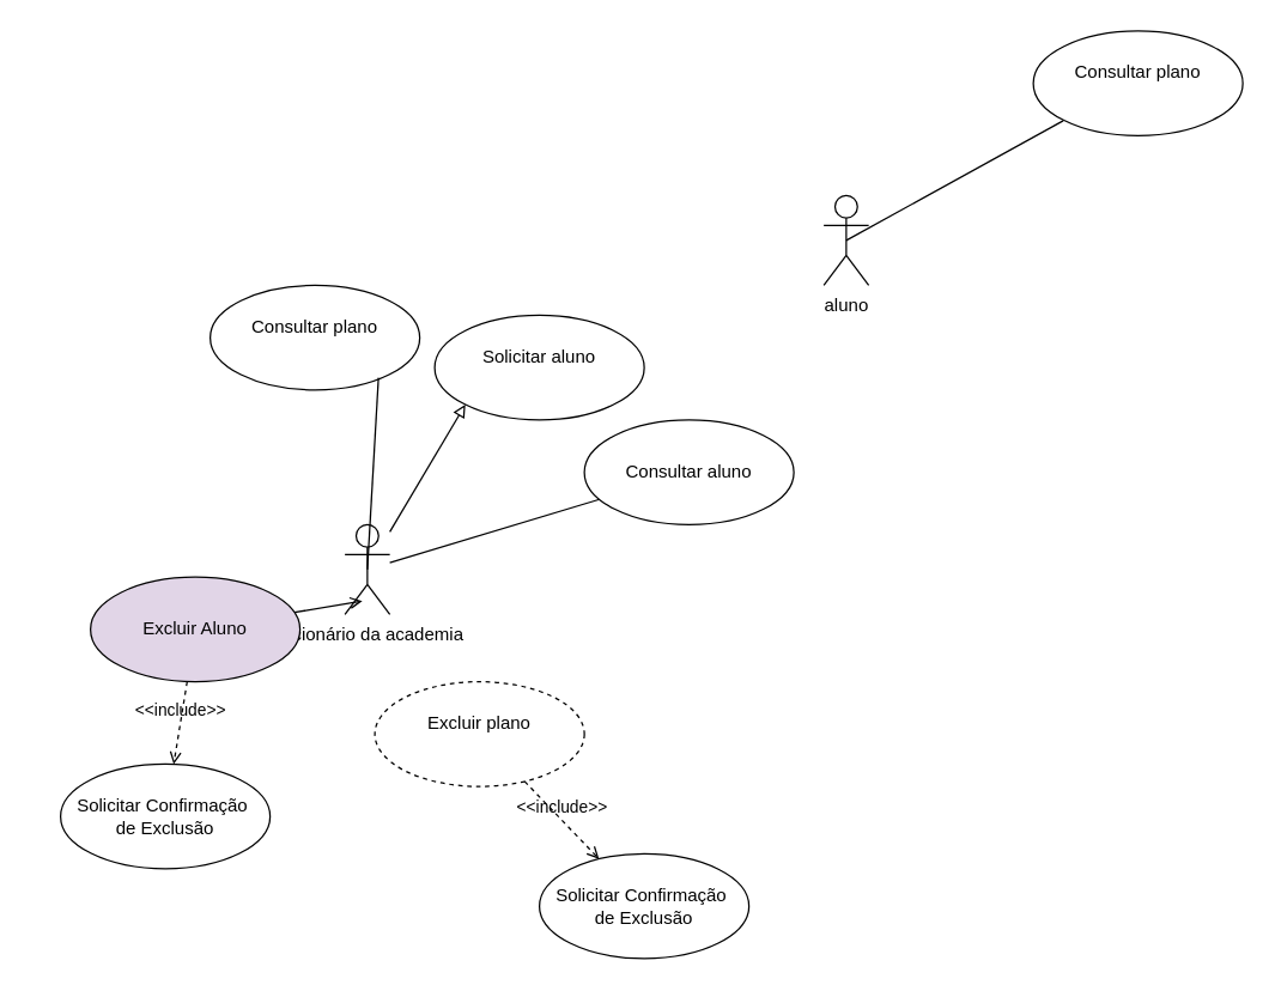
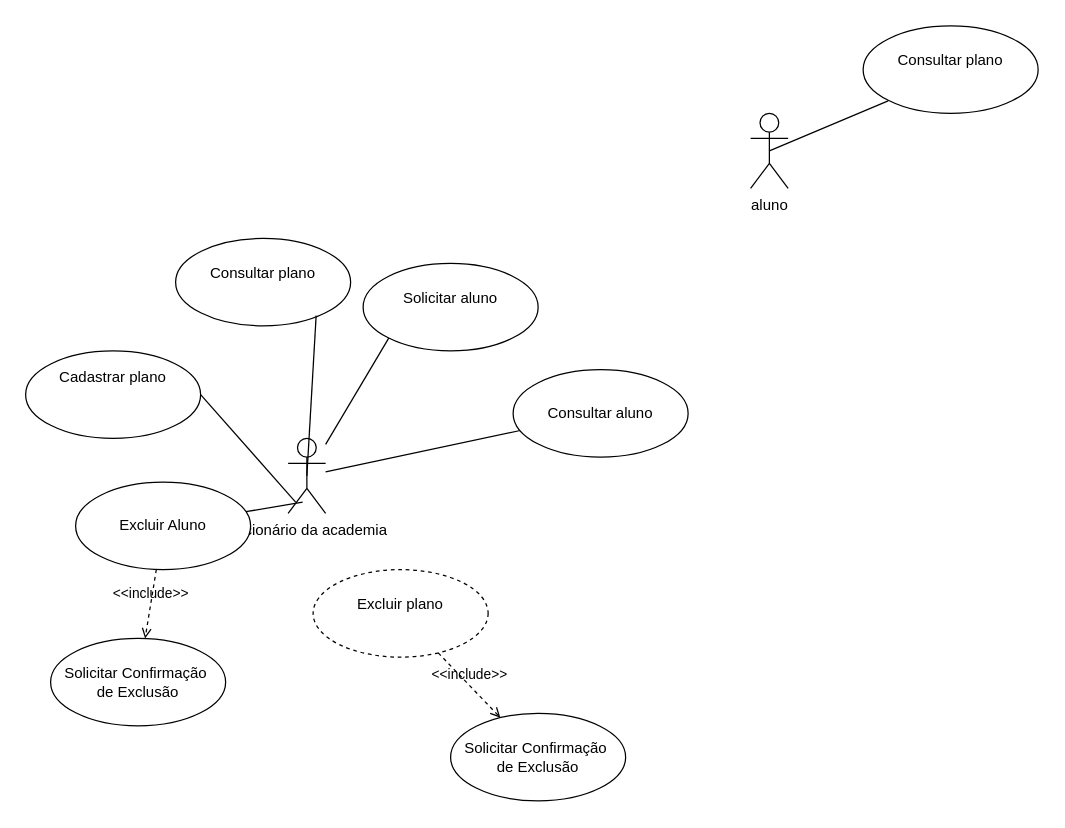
  <mxCell id="0" />
  <mxCell id="1" parent="0" />
- <mxCell id="2" style="rounded=0;orthogonalLoop=1;jettySize=auto;html=1;entryX=0;entryY=1;entryDx=0;entryDy=0;endArrow=block;endFill=0;" parent="1" source="3" target="4" edge="1"><mxGeometry relative="1" as="geometry" /></mxCell>
+ <mxCell id="2" style="rounded=0;orthogonalLoop=1;jettySize=auto;html=1;entryX=0;entryY=1;entryDx=0;entryDy=0;endArrow=none;endFill=0;" parent="1" source="3" target="4" edge="1"><mxGeometry relative="1" as="geometry" /></mxCell>
  <mxCell id="3" value="funcionário da academia&lt;span style=&quot;white-space: pre;&quot;&gt;&#09;&lt;/span&gt;" style="shape=umlActor;html=1;verticalLabelPosition=bottom;verticalAlign=top;align=center;" parent="1" vertex="1"><mxGeometry x="230" y="350" width="30" height="60" as="geometry" /></mxCell>
  <mxCell id="4" value="Solicitar aluno&lt;div&gt;&lt;br&gt;&lt;/div&gt;" style="ellipse;whiteSpace=wrap;html=1;" parent="1" vertex="1"><mxGeometry x="290" y="210" width="140" height="70" as="geometry" /></mxCell>
- <mxCell id="5" value="Consultar aluno" style="ellipse;whiteSpace=wrap;html=1;" parent="1" vertex="1"><mxGeometry x="390" y="280" width="140" height="70" as="geometry" /></mxCell>
+ <mxCell id="5" value="Consultar aluno" style="ellipse;whiteSpace=wrap;html=1;" parent="1" vertex="1"><mxGeometry x="410" y="295" width="140" height="70" as="geometry" /></mxCell>
  <mxCell id="6" value="Excluir plano&lt;div&gt;&lt;br&gt;&lt;/div&gt;" style="ellipse;whiteSpace=wrap;html=1;dashed=1;" parent="1" vertex="1"><mxGeometry x="250" y="455" width="140" height="70" as="geometry" /></mxCell>
  <mxCell id="7" style="rounded=0;orthogonalLoop=1;jettySize=auto;html=1;endArrow=none;endFill=0;" parent="1" source="3" target="5" edge="1"><mxGeometry relative="1" as="geometry" /></mxCell>
  <mxCell id="8" value="&lt;div&gt;Solicitar Confirmação&amp;nbsp;&lt;/div&gt;&lt;div&gt;de Exclusão&lt;/div&gt;" style="ellipse;whiteSpace=wrap;html=1;" parent="1" vertex="1"><mxGeometry x="360" y="570" width="140" height="70" as="geometry" /></mxCell>
  <mxCell id="9" value="&amp;lt;&amp;lt;include&amp;gt;&amp;gt;" style="edgeStyle=none;html=1;endArrow=open;verticalAlign=bottom;dashed=1;labelBackgroundColor=none;rounded=0;" parent="1" source="6" target="8" edge="1"><mxGeometry width="160" relative="1" as="geometry"><mxPoint x="464" y="560" as="sourcePoint" /><mxPoint x="624" y="560" as="targetPoint" /></mxGeometry></mxCell>
  <mxCell id="10" value="Consultar plano&lt;div&gt;&lt;br&gt;&lt;/div&gt;" style="ellipse;whiteSpace=wrap;html=1;" parent="1" vertex="1"><mxGeometry x="140" y="190" width="140" height="70" as="geometry" /></mxCell>
- <mxCell id="12" value="Excluir Aluno" style="ellipse;whiteSpace=wrap;html=1;fillColor=#e1d5e7;" parent="1" vertex="1"><mxGeometry x="60" y="385" width="140" height="70" as="geometry" /></mxCell>
+ <mxCell id="11" value="Cadastrar plano&lt;div&gt;&lt;br&gt;&lt;div&gt;&lt;br&gt;&lt;/div&gt;&lt;/div&gt;" style="ellipse;whiteSpace=wrap;html=1;" parent="1" vertex="1"><mxGeometry x="20" y="280" width="140" height="70" as="geometry" /></mxCell>
+ <mxCell id="12" value="Excluir Aluno" style="ellipse;whiteSpace=wrap;html=1;" parent="1" vertex="1"><mxGeometry x="60" y="385" width="140" height="70" as="geometry" /></mxCell>
  <mxCell id="13" value="&amp;lt;&amp;lt;include&amp;gt;&amp;gt;" style="edgeStyle=none;html=1;endArrow=open;verticalAlign=bottom;dashed=1;labelBackgroundColor=none;rounded=0;" parent="1" source="12" target="14" edge="1"><mxGeometry width="160" relative="1" as="geometry"><mxPoint x="543" y="508" as="sourcePoint" /><mxPoint x="240" y="510" as="targetPoint" /><Array as="points" /></mxGeometry></mxCell>
  <mxCell id="14" value="&lt;div&gt;Solicitar Confirmação&amp;nbsp;&lt;/div&gt;&lt;div&gt;de Exclusão&lt;/div&gt;" style="ellipse;whiteSpace=wrap;html=1;" parent="1" vertex="1"><mxGeometry x="40" y="510" width="140" height="70" as="geometry" /></mxCell>
- <mxCell id="16" value="" style="endArrow=open;html=1;rounded=0;entryX=0.387;entryY=0.85;entryDx=0;entryDy=0;entryPerimeter=0;" parent="1" source="12" target="3" edge="1"><mxGeometry width="50" height="50" relative="1" as="geometry"><mxPoint x="340" y="330" as="sourcePoint" /><mxPoint x="436" y="381" as="targetPoint" /></mxGeometry></mxCell>
+ <mxCell id="15" value="" style="endArrow=none;html=1;rounded=0;entryX=0.2;entryY=0.85;entryDx=0;entryDy=0;entryPerimeter=0;exitX=1;exitY=0.5;exitDx=0;exitDy=0;" parent="1" source="11" target="3" edge="1"><mxGeometry width="50" height="50" relative="1" as="geometry"><mxPoint x="350" y="330" as="sourcePoint" /><mxPoint x="380" y="270" as="targetPoint" /></mxGeometry></mxCell>
+ <mxCell id="16" value="" style="endArrow=none;html=1;rounded=0;entryX=0.387;entryY=0.85;entryDx=0;entryDy=0;entryPerimeter=0;" parent="1" source="12" target="3" edge="1"><mxGeometry width="50" height="50" relative="1" as="geometry"><mxPoint x="340" y="330" as="sourcePoint" /><mxPoint x="436" y="381" as="targetPoint" /></mxGeometry></mxCell>
  <mxCell id="17" value="" style="endArrow=none;html=1;rounded=0;entryX=0.5;entryY=0.5;entryDx=0;entryDy=0;entryPerimeter=0;exitX=0.803;exitY=0.883;exitDx=0;exitDy=0;exitPerimeter=0;" parent="1" source="10" target="3" edge="1"><mxGeometry width="50" height="50" relative="1" as="geometry"><mxPoint x="350" y="335" as="sourcePoint" /><mxPoint x="436" y="381" as="targetPoint" /><Array as="points" /></mxGeometry></mxCell>
- <mxCell id="18" value="aluno" style="shape=umlActor;verticalLabelPosition=bottom;verticalAlign=top;html=1;outlineConnect=0;" vertex="1" parent="1"><mxGeometry x="550" y="130" width="30" height="60" as="geometry" /></mxCell>
+ <mxCell id="18" value="aluno" style="shape=umlActor;verticalLabelPosition=bottom;verticalAlign=top;html=1;outlineConnect=0;" vertex="1" parent="1"><mxGeometry x="600" y="90" width="30" height="60" as="geometry" /></mxCell>
  <mxCell id="19" value="Consultar plano&lt;div&gt;&lt;br&gt;&lt;/div&gt;" style="ellipse;whiteSpace=wrap;html=1;" vertex="1" parent="1"><mxGeometry x="690" y="20" width="140" height="70" as="geometry" /></mxCell>
  <mxCell id="20" value="" style="endArrow=none;html=1;rounded=0;exitX=0.5;exitY=0.5;exitDx=0;exitDy=0;exitPerimeter=0;" edge="1" parent="1" source="18"><mxGeometry width="50" height="50" relative="1" as="geometry"><mxPoint x="660" y="130" as="sourcePoint" /><mxPoint x="710" y="80" as="targetPoint" /></mxGeometry></mxCell>
